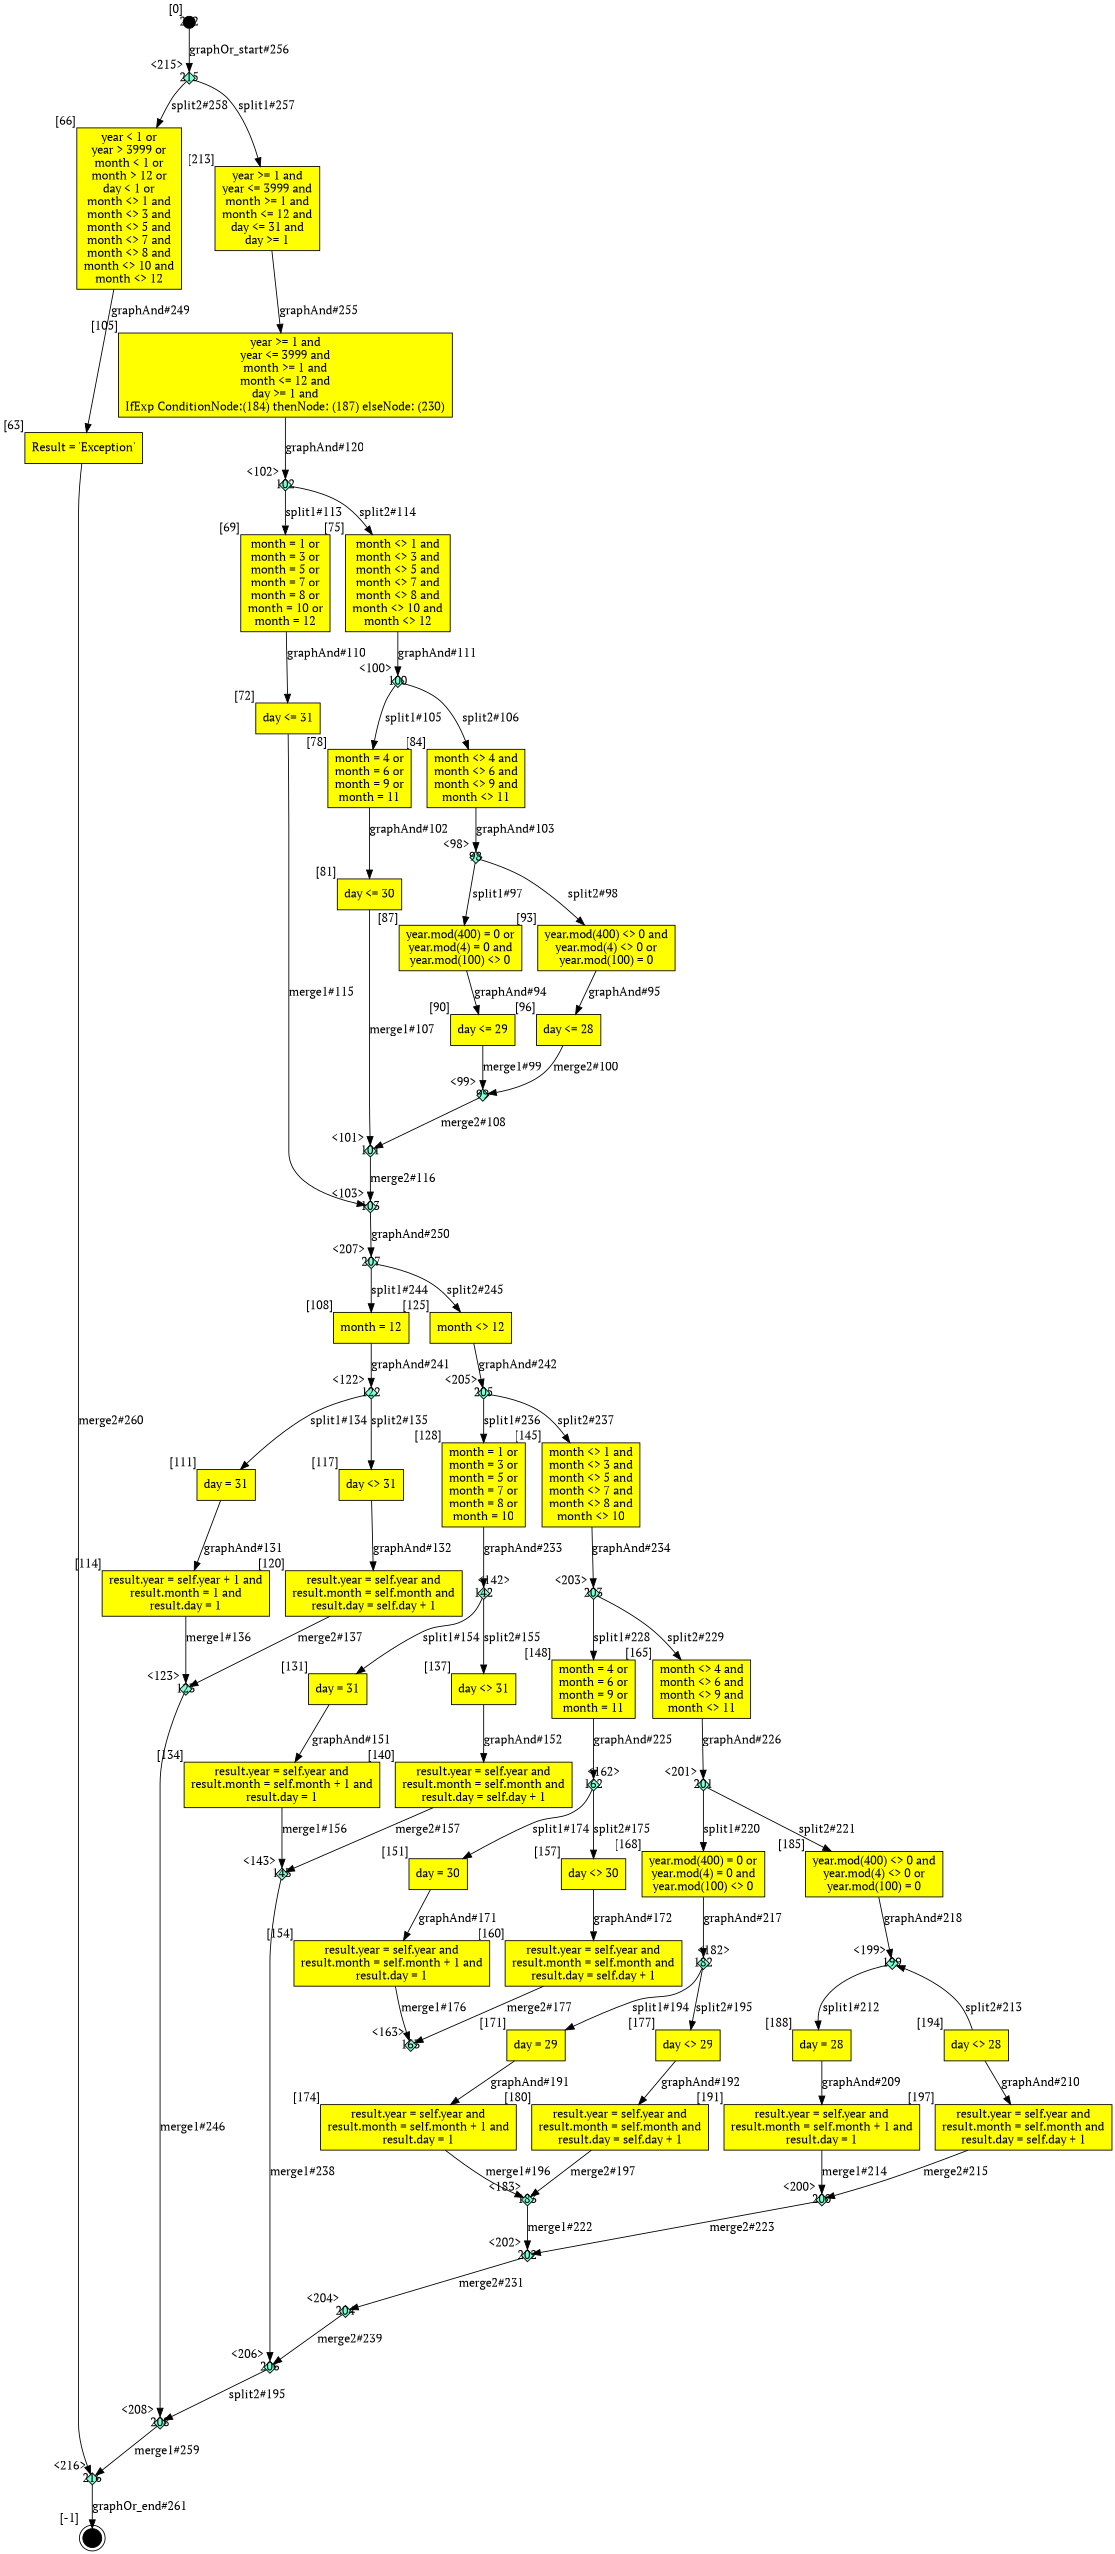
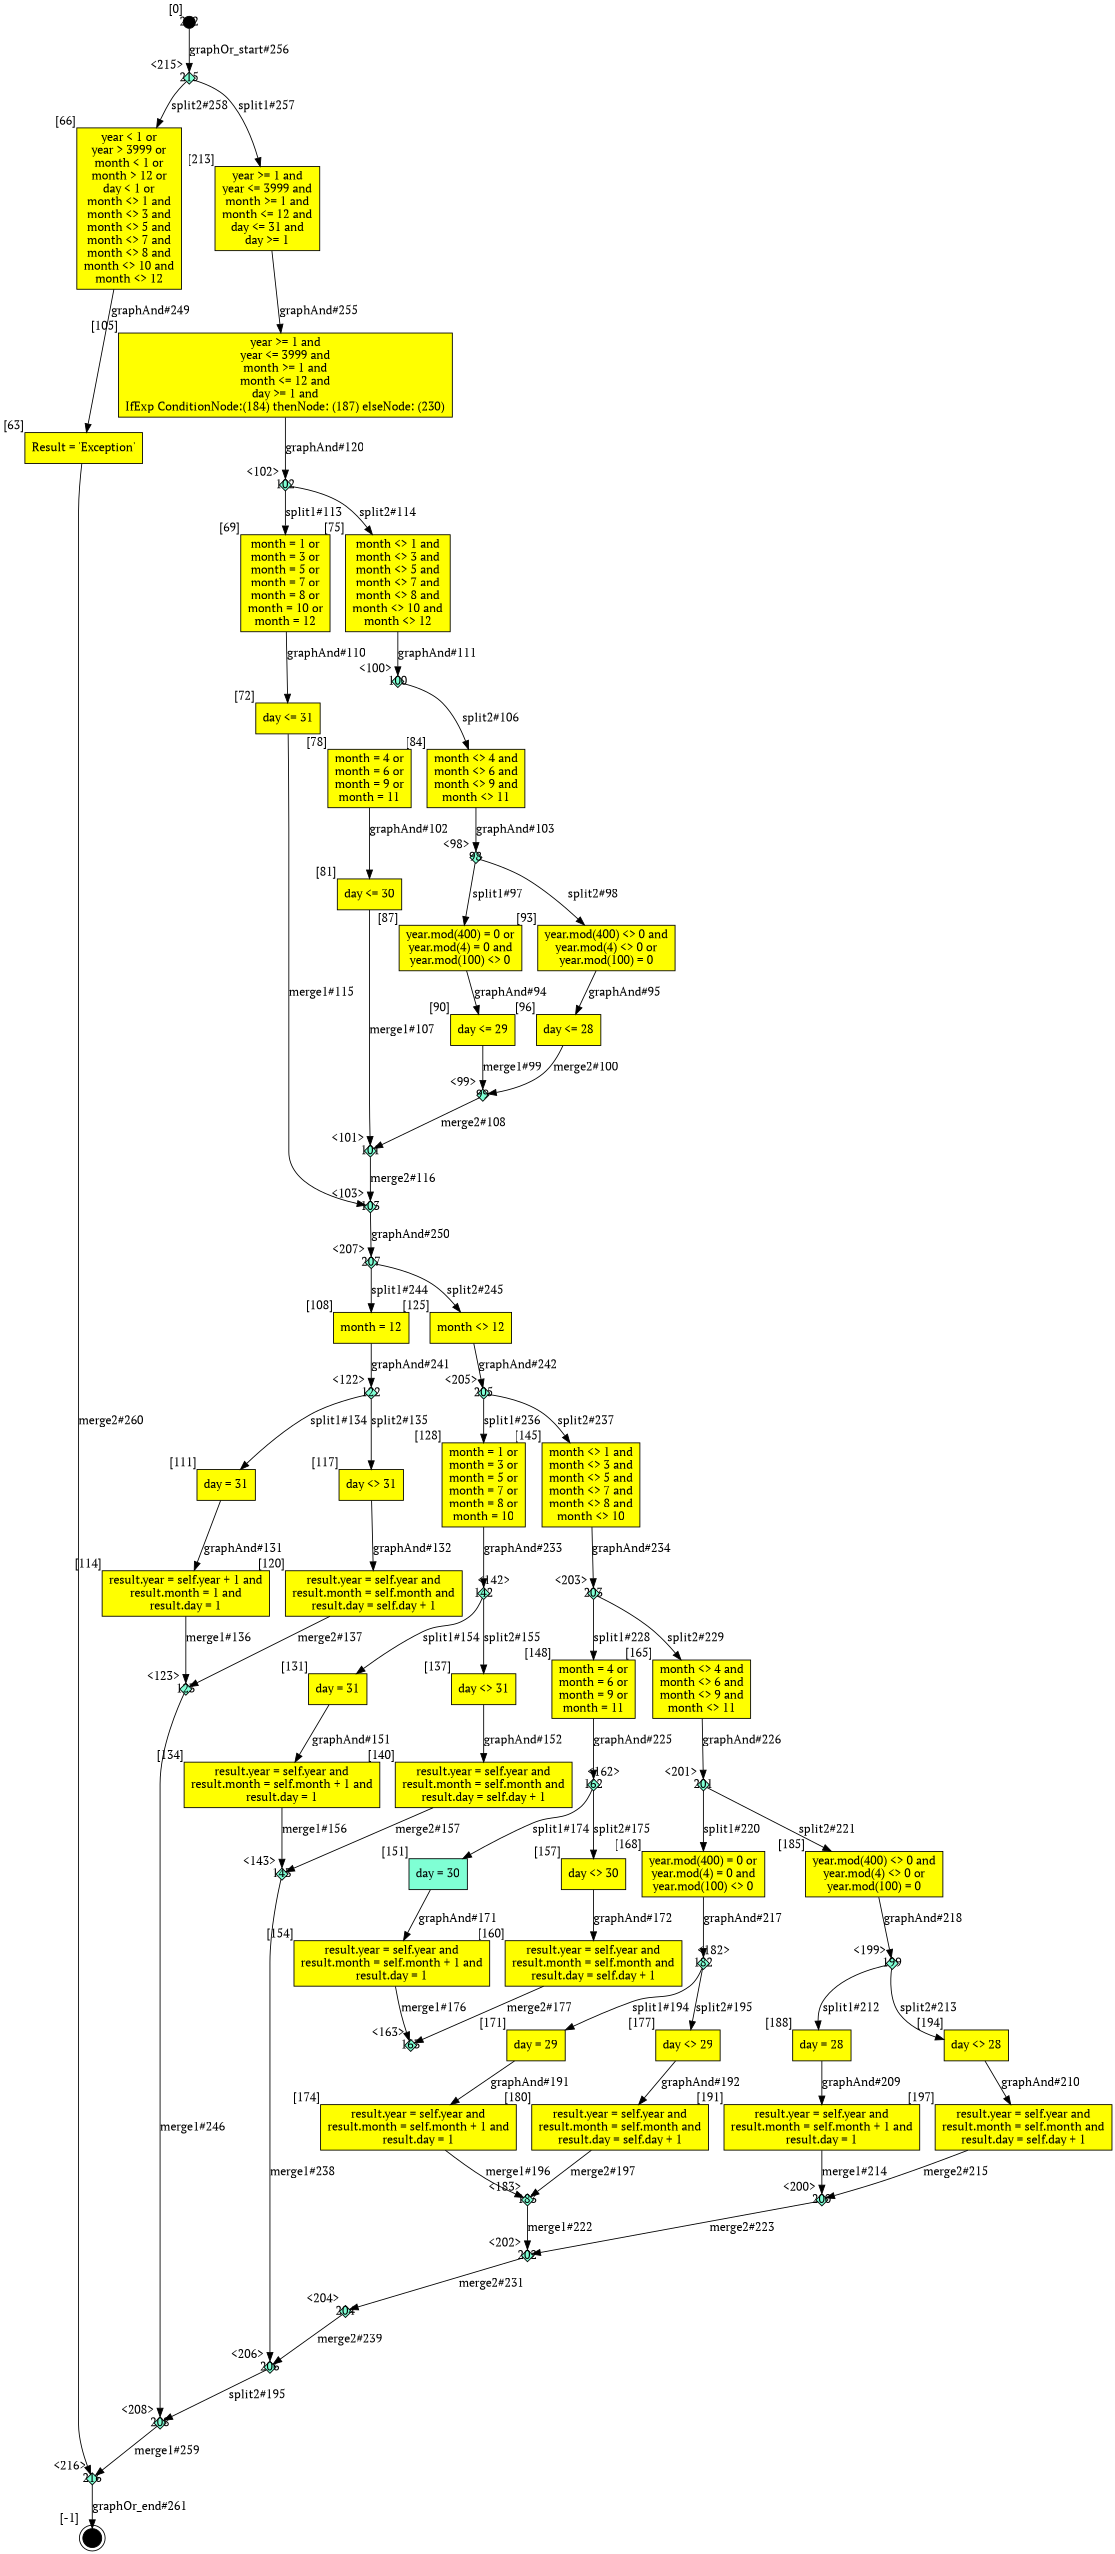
  digraph {
    fontname="PT Serif"
    node [fillcolor=yellow fontname="PT Serif" shape=box style=filled]
    edge [fontname="PT Serif"]
    n1 [label="month = 1 or\nmonth = 3 or\nmonth = 5 or\nmonth = 7 or\nmonth = 8 or\nmonth = 10\n" xlabel="[128]"]
    142 [fillcolor=aquamarine fixedsize=true height=.2 shape=diamond width=.2 xlabel="<142>"]
    n3 [label="day = 31" xlabel="[131]"]
    n4 [label="day <> 31" xlabel="[137]"]
    n5 [label="result.year = self.year and\nresult.month = self.month + 1 and\nresult.day = 1\n" xlabel="[134]"]
    143 [fillcolor=aquamarine fixedsize=true height=.2 shape=diamond width=.2 xlabel="<143>"]
    206 [fillcolor=aquamarine fixedsize=true height=.2 shape=diamond width=.2 xlabel="<206>"]
    n8 [label="result.year = self.year and\nresult.month = self.month and\nresult.day = self.day + 1\n" xlabel="[140]"]
    208 [fillcolor=aquamarine fixedsize=true height=.2 shape=diamond width=.2 xlabel="<208>"]
    n10 [label="month <> 1 and\nmonth <> 3 and\nmonth <> 5 and\nmonth <> 7 and\nmonth <> 8 and\nmonth <> 10\n" xlabel="[145]"]
    203 [fillcolor=aquamarine fixedsize=true height=.2 shape=diamond width=.2 xlabel="<203>"]
    n12 [label="month = 4 or\nmonth = 6 or\nmonth = 9 or\nmonth = 11\n" xlabel="[148]"]
    n13 [label="month <> 4 and\nmonth <> 6 and\nmonth <> 9 and\nmonth <> 11\n" xlabel="[165]"]
    162 [fillcolor=aquamarine fixedsize=true height=.2 shape=diamond width=.2 xlabel="<162>"]
-   n15 [label="day = 30" xlabel="[151]"]
+   n15 [fillcolor=aquamarine label="day = 30" xlabel="[151]"]
    n16 [label="day <> 30" xlabel="[157]"]
    n17 [label="result.year = self.year and\nresult.month = self.month + 1 and\nresult.day = 1\n" xlabel="[154]"]
    163 [fillcolor=aquamarine fixedsize=true height=.2 shape=diamond width=.2 xlabel="<163>"]
    n19 [label="result.year = self.year and\nresult.month = self.month and\nresult.day = self.day + 1\n" xlabel="[160]"]
    204 [fillcolor=aquamarine fixedsize=true height=.2 shape=diamond width=.2 xlabel="<204>"]
    201 [fillcolor=aquamarine fixedsize=true height=.2 shape=diamond width=.2 xlabel="<201>"]
    n22 [label="year.mod(400) = 0 or\nyear.mod(4) = 0 and\nyear.mod(100) <> 0\n" xlabel="[168]"]
    n23 [label="year.mod(400) <> 0 and\nyear.mod(4) <> 0 or\nyear.mod(100) = 0\n" xlabel="[185]"]
    182 [fillcolor=aquamarine fixedsize=true height=.2 shape=diamond width=.2 xlabel="<182>"]
    n25 [label="day = 29" xlabel="[171]"]
    n26 [label="day <> 29" xlabel="[177]"]
    n27 [label="result.year = self.year and\nresult.month = self.month + 1 and\nresult.day = 1\n" xlabel="[174]"]
    183 [fillcolor=aquamarine fixedsize=true height=.2 shape=diamond width=.2 xlabel="<183>"]
    202 [fillcolor=aquamarine fixedsize=true height=.2 shape=diamond width=.2 xlabel="<202>"]
    n30 [label="result.year = self.year and\nresult.month = self.month and\nresult.day = self.day + 1\n" xlabel="[180]"]
    199 [fillcolor=aquamarine fixedsize=true height=.2 shape=diamond width=.2 xlabel="<199>"]
    n32 [label="day = 28" xlabel="[188]"]
    n33 [label="day <> 28" xlabel="[194]"]
    n34 [label="result.year = self.year and\nresult.month = self.month + 1 and\nresult.day = 1\n" xlabel="[191]"]
    200 [fillcolor=aquamarine fixedsize=true height=.2 shape=diamond width=.2 xlabel="<200>"]
    n36 [label="Result = 'Exception'" xlabel="[63]"]
    216 [fillcolor=aquamarine fixedsize=true height=.2 shape=diamond width=.2 xlabel="<216>"]
    64 [fillcolor=black fixedsize=true height=.2 shape=doublecircle width=.2 xlabel="[-1]"]
    n39 [label="result.year = self.year and\nresult.month = self.month and\nresult.day = self.day + 1\n" xlabel="[197]"]
    n40 [label="year < 1 or\nyear > 3999 or\nmonth < 1 or\nmonth > 12 or\nday < 1 or\nmonth <> 1 and\nmonth <> 3 and\nmonth <> 5 and\nmonth <> 7 and\nmonth <> 8 and\nmonth <> 10 and\nmonth <> 12\n" xlabel="[66]"]
    n41 [label="month = 1 or\nmonth = 3 or\nmonth = 5 or\nmonth = 7 or\nmonth = 8 or\nmonth = 10 or\nmonth = 12\n" xlabel="[69]"]
    n42 [label="day <= 31" xlabel="[72]"]
    103 [fillcolor=aquamarine fixedsize=true height=.2 shape=diamond width=.2 xlabel="<103>"]
    207 [fillcolor=aquamarine fixedsize=true height=.2 shape=diamond width=.2 xlabel="<207>"]
    n45 [label="month <> 1 and\nmonth <> 3 and\nmonth <> 5 and\nmonth <> 7 and\nmonth <> 8 and\nmonth <> 10 and\nmonth <> 12\n" xlabel="[75]"]
    100 [fillcolor=aquamarine fixedsize=true height=.2 shape=diamond width=.2 xlabel="<100>"]
    n47 [label="month = 4 or\nmonth = 6 or\nmonth = 9 or\nmonth = 11\n" xlabel="[78]"]
    n48 [label="month <> 4 and\nmonth <> 6 and\nmonth <> 9 and\nmonth <> 11\n" xlabel="[84]"]
    205 [fillcolor=aquamarine fixedsize=true height=.2 shape=diamond width=.2 xlabel="<205>"]
    n50 [label="day <= 30" xlabel="[81]"]
    101 [fillcolor=aquamarine fixedsize=true height=.2 shape=diamond width=.2 xlabel="<101>"]
    n52 [label="month = 12" xlabel="[108]"]
    n53 [label="month <> 12" xlabel="[125]"]
    122 [fillcolor=aquamarine fixedsize=true height=.2 shape=diamond width=.2 xlabel="<122>"]
    212 [fillcolor=black fixedsize=true height=.2 shape=circle width=.2 xlabel="[0]"]
    215 [fillcolor=aquamarine fixedsize=true height=.2 shape=diamond width=.2 xlabel="<215>"]
    n57 [label="year >= 1 and\nyear <= 3999 and\nmonth >= 1 and\nmonth <= 12 and\nday <= 31 and\nday >= 1\n" xlabel="[213]"]
    98 [fillcolor=aquamarine fixedsize=true height=.2 shape=diamond width=.2 xlabel="<98>"]
    n59 [label="year.mod(400) = 0 or\nyear.mod(4) = 0 and\nyear.mod(100) <> 0\n" xlabel="[87]"]
    n60 [label="year.mod(400) <> 0 and\nyear.mod(4) <> 0 or\nyear.mod(100) = 0\n" xlabel="[93]"]
    n61 [label="year >= 1 and\nyear <= 3999 and\nmonth >= 1 and\nmonth <= 12 and\nday >= 1 and\nIfExp ConditionNode:(184) thenNode: (187) elseNode: (230)\n" xlabel="[105]"]
    102 [fillcolor=aquamarine fixedsize=true height=.2 shape=diamond width=.2 xlabel="<102>"]
    n63 [label="day <= 29" xlabel="[90]"]
    99 [fillcolor=aquamarine fixedsize=true height=.2 shape=diamond width=.2 xlabel="<99>"]
    n65 [label="day <= 28" xlabel="[96]"]
    n66 [label="day = 31" xlabel="[111]"]
    n67 [label="day <> 31" xlabel="[117]"]
    n68 [label="result.year = self.year + 1 and\nresult.month = 1 and\nresult.day = 1\n" xlabel="[114]"]
    123 [fillcolor=aquamarine fixedsize=true height=.2 shape=diamond width=.2 xlabel="<123>"]
    n70 [label="result.year = self.year and\nresult.month = self.month and\nresult.day = self.day + 1\n" xlabel="[120]"]
    n1 -> 142 [label="graphAnd#233"]
    142 -> n3 [label="split1#154"]
    142 -> n4 [label="split2#155"]
    n3 -> n5 [label="graphAnd#151"]
    n4 -> n8 [label="graphAnd#152"]
    n5 -> 143 [label="merge1#156"]
    143 -> 206 [label="merge1#238"]
    206 -> 208 [label="split2#195"]
    n8 -> 143 [label="merge2#157"]
    208 -> 216 [label="merge1#259"]
    n10 -> 203 [label="graphAnd#234"]
    203 -> n12 [label="split1#228"]
    203 -> n13 [label="split2#229"]
    n12 -> 162 [label="graphAnd#225"]
    n13 -> 201 [label="graphAnd#226"]
    162 -> n15 [label="split1#174"]
    162 -> n16 [label="split2#175"]
    n15 -> n17 [label="graphAnd#171"]
    n16 -> n19 [label="graphAnd#172"]
    n17 -> 163 [label="merge1#176"]
    n19 -> 163 [label="merge2#177"]
    204 -> 206 [label="merge2#239"]
    201 -> n22 [label="split1#220"]
    201 -> n23 [label="split2#221"]
    n22 -> 182 [label="graphAnd#217"]
    n23 -> 199 [label="graphAnd#218"]
    182 -> n25 [label="split1#194"]
    182 -> n26 [label="split2#195"]
    n25 -> n27 [label="graphAnd#191"]
    n26 -> n30 [label="graphAnd#192"]
    n27 -> 183 [label="merge1#196"]
    183 -> 202 [label="merge1#222"]
    202 -> 204 [label="merge2#231"]
    n30 -> 183 [label="merge2#197"]
    199 -> n32 [label="split1#212"]
-   n33 -> 199 [label="split2#213"]
+   199 -> n33 [label="split2#213"]
    n32 -> n34 [label="graphAnd#209"]
    n33 -> n39 [label="graphAnd#210"]
    n34 -> 200 [label="merge1#214"]
    200 -> 202 [label="merge2#223"]
    n36 -> 216 [label="merge2#260"]
    216 -> 64 [label="graphOr_end#261"]
    n39 -> 200 [label="merge2#215"]
    n40 -> n36 [label="graphAnd#249"]
    n41 -> n42 [label="graphAnd#110"]
    n42 -> 103 [label="merge1#115"]
    103 -> 207 [label="graphAnd#250"]
    207 -> n52 [label="split1#244"]
    207 -> n53 [label="split2#245"]
    n45 -> 100 [label="graphAnd#111"]
-   100 -> n47 [label="split1#105"]
    100 -> n48 [label="split2#106"]
    n47 -> n50 [label="graphAnd#102"]
    n48 -> 98 [label="graphAnd#103"]
    205 -> n1 [label="split1#236"]
    205 -> n10 [label="split2#237"]
    n50 -> 101 [label="merge1#107"]
    101 -> 103 [label="merge2#116"]
    n52 -> 122 [label="graphAnd#241"]
    n53 -> 205 [label="graphAnd#242"]
    122 -> n66 [label="split1#134"]
    122 -> n67 [label="split2#135"]
    212 -> 215 [label="graphOr_start#256"]
    215 -> n40 [label="split2#258"]
    215 -> n57 [label="split1#257"]
    n57 -> n61 [label="graphAnd#255"]
    98 -> n59 [label="split1#97"]
    98 -> n60 [label="split2#98"]
    n59 -> n63 [label="graphAnd#94"]
    n60 -> n65 [label="graphAnd#95"]
    n61 -> 102 [label="graphAnd#120"]
    102 -> n41 [label="split1#113"]
    102 -> n45 [label="split2#114"]
    n63 -> 99 [label="merge1#99"]
    99 -> 101 [label="merge2#108"]
    n65 -> 99 [label="merge2#100"]
    n66 -> n68 [label="graphAnd#131"]
    n67 -> n70 [label="graphAnd#132"]
    n68 -> 123 [label="merge1#136"]
    123 -> 208 [label="merge1#246"]
    n70 -> 123 [label="merge2#137"]
  }
